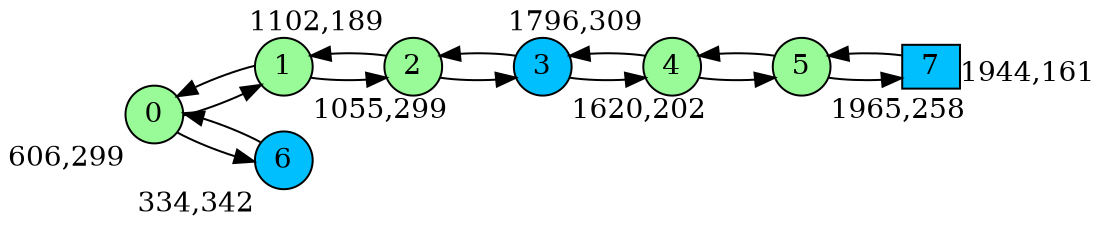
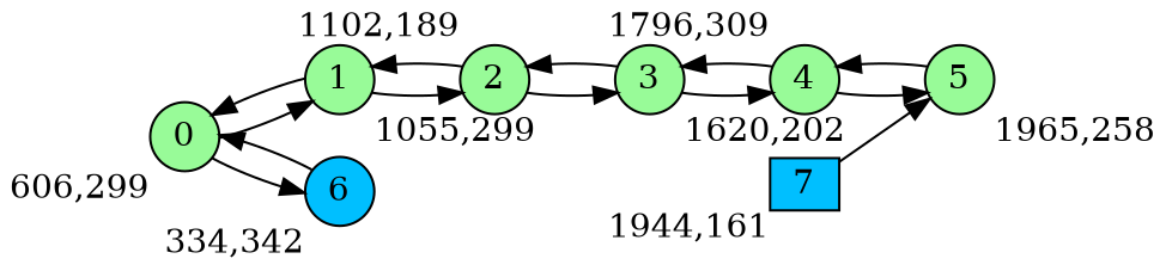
  digraph {
    bgcolor=white
    rankdir=LR
    node [fillcolor=palegreen fixedsize=true shape=circle style=filled]
    0 [height=0.3 width=0.4 xlabel="606,299"]
    1 [height=0.3 width=0.4 xlabel="1055,299"]
    6 [fillcolor=deepskyblue height=0.3 width=0.4 xlabel="334,342"]
    2 [height=0.3 width=0.4 xlabel="1102,189"]
-   3 [fillcolor=deepskyblue height=0.3 width=0.4 xlabel="1620,202"]
+   3 [height=0.3 width=0.4 xlabel="1620,202"]
    4 [height=0.3 width=0.4 xlabel="1796,309"]
    5 [height=0.3 width=0.4 xlabel="1965,258"]
    7 [fillcolor=deepskyblue height=0.3 shape=box width=0.4 xlabel="1944,161"]
    0 -> 1
    0 -> 6
    1 -> 0
    1 -> 2
    6 -> 0
    2 -> 1
    2 -> 3
    3 -> 2
    3 -> 4
    4 -> 3
    4 -> 5
    5 -> 4
-   5 -> 7
    7 -> 5
  }
